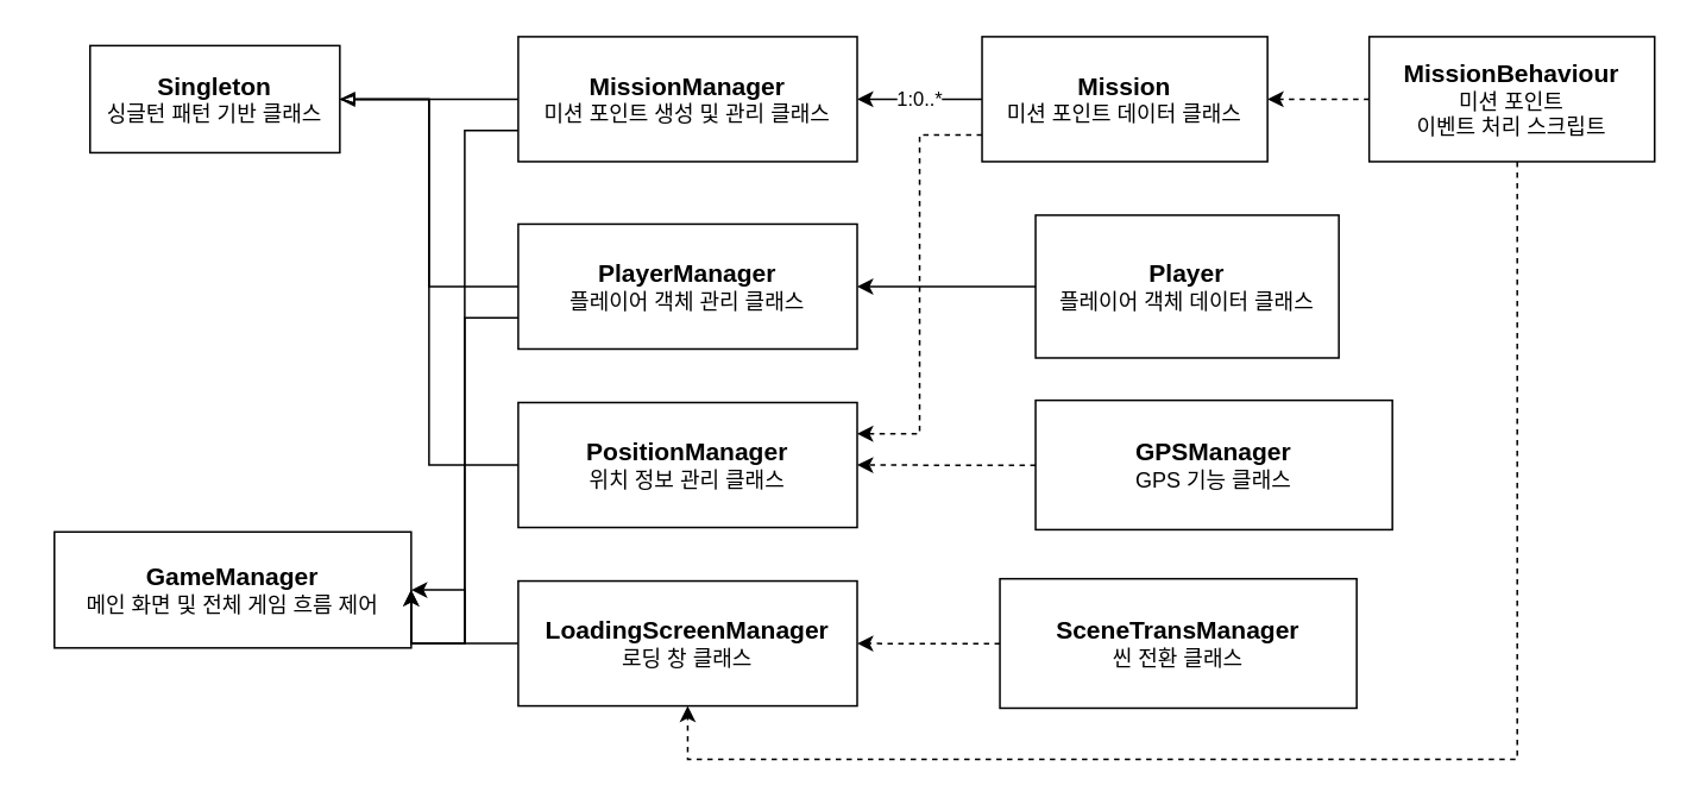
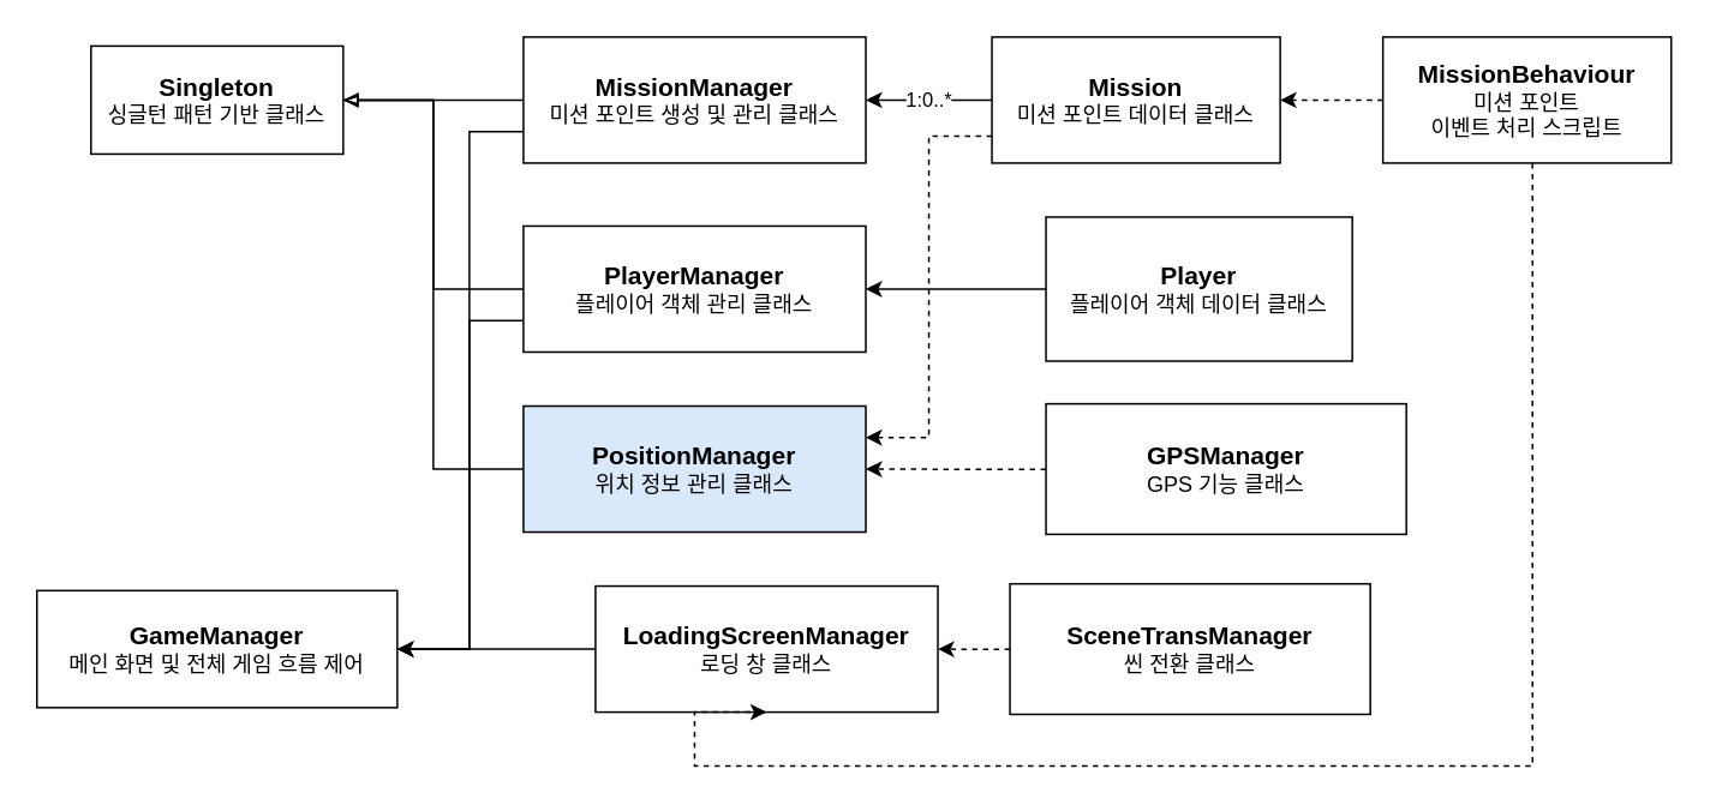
  <mxCell id="0" />
  <mxCell id="1" parent="0" />
- <mxCell id="2" value="&lt;font style=&quot;font-size: 14px;&quot;&gt;&lt;b&gt;GameManager&lt;br&gt;&lt;/b&gt;&lt;/font&gt;메인 화면 및 전체 게임 흐름 제어" style="rounded=0;whiteSpace=wrap;html=1;" parent="1" vertex="1"><mxGeometry x="30" y="297.5" width="200" height="65" as="geometry" /></mxCell>
+ <mxCell id="2" value="&lt;font style=&quot;font-size: 14px;&quot;&gt;&lt;b&gt;GameManager&lt;br&gt;&lt;/b&gt;&lt;/font&gt;메인 화면 및 전체 게임 흐름 제어" style="rounded=0;whiteSpace=wrap;html=1;" parent="1" vertex="1"><mxGeometry x="20" y="327.5" width="200" height="65" as="geometry" /></mxCell>
  <mxCell id="3" value="&lt;font style=&quot;font-size: 14px;&quot;&gt;&lt;b&gt;Singleton&lt;br&gt;&lt;/b&gt;&lt;/font&gt;싱글턴 패턴 기반 클래스" style="rounded=0;whiteSpace=wrap;html=1;" parent="1" vertex="1"><mxGeometry x="50" y="25" width="140" height="60" as="geometry" /></mxCell>
  <mxCell id="4" style="edgeStyle=orthogonalEdgeStyle;rounded=0;orthogonalLoop=1;jettySize=auto;html=1;entryX=1;entryY=0.5;entryDx=0;entryDy=0;endArrow=blockThin;endFill=0;" parent="1" source="6" target="3" edge="1"><mxGeometry relative="1" as="geometry" /></mxCell>
  <mxCell id="5" style="edgeStyle=orthogonalEdgeStyle;rounded=0;orthogonalLoop=1;jettySize=auto;html=1;exitX=0;exitY=0.75;exitDx=0;exitDy=0;entryX=1;entryY=0.5;entryDx=0;entryDy=0;" parent="1" source="6" target="2" edge="1"><mxGeometry relative="1" as="geometry"><Array as="points"><mxPoint x="260" y="73" /><mxPoint x="260" y="360" /></Array></mxGeometry></mxCell>
  <mxCell id="6" value="&lt;font style=&quot;font-size: 14px;&quot;&gt;&lt;b&gt;MissionManager&lt;br&gt;&lt;/b&gt;&lt;/font&gt;미션 포인트 생성 및 관리 클래스" style="rounded=0;whiteSpace=wrap;html=1;" parent="1" vertex="1"><mxGeometry x="290" y="20" width="190" height="70" as="geometry" /></mxCell>
  <mxCell id="7" style="edgeStyle=orthogonalEdgeStyle;rounded=0;orthogonalLoop=1;jettySize=auto;html=1;entryX=1;entryY=0.5;entryDx=0;entryDy=0;endArrow=blockThin;endFill=0;" parent="1" source="9" target="3" edge="1"><mxGeometry relative="1" as="geometry" /></mxCell>
  <mxCell id="8" style="edgeStyle=orthogonalEdgeStyle;rounded=0;orthogonalLoop=1;jettySize=auto;html=1;exitX=0;exitY=0.75;exitDx=0;exitDy=0;entryX=1;entryY=0.5;entryDx=0;entryDy=0;" parent="1" source="9" target="2" edge="1"><mxGeometry relative="1" as="geometry"><Array as="points"><mxPoint x="260" y="177" /><mxPoint x="260" y="360" /></Array></mxGeometry></mxCell>
  <mxCell id="9" value="&lt;font style=&quot;font-size: 14px;&quot;&gt;&lt;b&gt;PlayerManager&lt;br&gt;&lt;/b&gt;&lt;/font&gt;플레이어 객체 관리 클래스" style="rounded=0;whiteSpace=wrap;html=1;" parent="1" vertex="1"><mxGeometry x="290" y="125" width="190" height="70" as="geometry" /></mxCell>
  <mxCell id="10" style="edgeStyle=orthogonalEdgeStyle;rounded=0;orthogonalLoop=1;jettySize=auto;html=1;entryX=1;entryY=0.5;entryDx=0;entryDy=0;endArrow=block;endFill=0;" parent="1" source="11" target="3" edge="1"><mxGeometry relative="1" as="geometry" /></mxCell>
- <mxCell id="11" value="&lt;font style=&quot;font-size: 14px;&quot;&gt;&lt;b&gt;PositionManager&lt;br&gt;&lt;/b&gt;&lt;/font&gt;위치 정보 관리 클래스" style="rounded=0;whiteSpace=wrap;html=1;" parent="1" vertex="1"><mxGeometry x="290" y="225" width="190" height="70" as="geometry" /></mxCell>
+ <mxCell id="11" value="&lt;font style=&quot;font-size: 14px;&quot;&gt;&lt;b&gt;PositionManager&lt;br&gt;&lt;/b&gt;&lt;/font&gt;위치 정보 관리 클래스" style="rounded=0;whiteSpace=wrap;html=1;fillColor=#dae8fc;" parent="1" vertex="1"><mxGeometry x="290" y="225" width="190" height="70" as="geometry" /></mxCell>
  <mxCell id="12" style="edgeStyle=orthogonalEdgeStyle;rounded=0;orthogonalLoop=1;jettySize=auto;html=1;entryX=1;entryY=0.5;entryDx=0;entryDy=0;" parent="1" source="13" target="2" edge="1"><mxGeometry relative="1" as="geometry" /></mxCell>
- <mxCell id="13" value="&lt;font style=&quot;font-size: 14px;&quot;&gt;&lt;b&gt;LoadingScreenManager&lt;br&gt;&lt;/b&gt;&lt;/font&gt;로딩 창 클래스" style="rounded=0;whiteSpace=wrap;html=1;" parent="1" vertex="1"><mxGeometry x="290" y="325" width="190" height="70" as="geometry" /></mxCell>
+ <mxCell id="13" value="&lt;font style=&quot;font-size: 14px;&quot;&gt;&lt;b&gt;LoadingScreenManager&lt;br&gt;&lt;/b&gt;&lt;/font&gt;로딩 창 클래스" style="rounded=0;whiteSpace=wrap;html=1;" parent="1" vertex="1"><mxGeometry x="330" y="325" width="190" height="70" as="geometry" /></mxCell>
  <mxCell id="14" value="1:0..*" style="edgeStyle=orthogonalEdgeStyle;rounded=0;orthogonalLoop=1;jettySize=auto;html=1;entryX=1;entryY=0.5;entryDx=0;entryDy=0;" parent="1" source="16" target="6" edge="1"><mxGeometry relative="1" as="geometry" /></mxCell>
  <mxCell id="15" style="edgeStyle=orthogonalEdgeStyle;rounded=0;orthogonalLoop=1;jettySize=auto;html=1;entryX=1;entryY=0.25;entryDx=0;entryDy=0;dashed=1;" edge="1" parent="1" source="16" target="11"><mxGeometry relative="1" as="geometry"><Array as="points"><mxPoint x="515" y="75" /><mxPoint x="515" y="243" /></Array></mxGeometry></mxCell>
  <mxCell id="16" value="&lt;font style=&quot;font-size: 14px;&quot;&gt;&lt;b&gt;Mission&lt;br&gt;&lt;/b&gt;&lt;/font&gt;미션 포인트 데이터 클래스" style="rounded=0;whiteSpace=wrap;html=1;" parent="1" vertex="1"><mxGeometry x="550" y="20" width="160" height="70" as="geometry" /></mxCell>
  <mxCell id="17" style="edgeStyle=orthogonalEdgeStyle;rounded=0;orthogonalLoop=1;jettySize=auto;html=1;entryX=1;entryY=0.5;entryDx=0;entryDy=0;dashed=1;" parent="1" source="19" target="16" edge="1"><mxGeometry relative="1" as="geometry" /></mxCell>
  <mxCell id="18" style="edgeStyle=orthogonalEdgeStyle;rounded=0;orthogonalLoop=1;jettySize=auto;html=1;entryX=0.5;entryY=1;entryDx=0;entryDy=0;dashed=1;" edge="1" parent="1" source="19" target="13"><mxGeometry relative="1" as="geometry"><Array as="points"><mxPoint x="850" y="425" /><mxPoint x="385" y="425" /></Array></mxGeometry></mxCell>
  <mxCell id="19" value="&lt;font style=&quot;font-size: 14px;&quot;&gt;&lt;b&gt;MissionBehaviour&lt;br&gt;&lt;/b&gt;&lt;/font&gt;미션 포인트&lt;br&gt;이벤트 처리 스크립트" style="rounded=0;whiteSpace=wrap;html=1;" parent="1" vertex="1"><mxGeometry x="767" y="20" width="160" height="70" as="geometry" /></mxCell>
  <mxCell id="20" style="edgeStyle=orthogonalEdgeStyle;rounded=0;orthogonalLoop=1;jettySize=auto;html=1;entryX=1;entryY=0.5;entryDx=0;entryDy=0;dashed=1;" parent="1" source="21" target="13" edge="1"><mxGeometry relative="1" as="geometry" /></mxCell>
  <mxCell id="21" value="&lt;font style=&quot;font-size: 14px;&quot;&gt;&lt;b&gt;SceneTransManager&lt;br&gt;&lt;/b&gt;&lt;/font&gt;씬 전환 클래스" style="rounded=0;whiteSpace=wrap;html=1;" parent="1" vertex="1"><mxGeometry x="560" y="323.75" width="200" height="72.5" as="geometry" /></mxCell>
  <mxCell id="22" style="edgeStyle=orthogonalEdgeStyle;rounded=0;orthogonalLoop=1;jettySize=auto;html=1;entryX=1;entryY=0.5;entryDx=0;entryDy=0;dashed=1;" parent="1" source="23" target="11" edge="1"><mxGeometry relative="1" as="geometry" /></mxCell>
  <mxCell id="23" value="&lt;font style=&quot;font-size: 14px;&quot;&gt;&lt;b&gt;GPSManager&lt;br&gt;&lt;/b&gt;&lt;/font&gt;GPS 기능 클래스" style="rounded=0;whiteSpace=wrap;html=1;" parent="1" vertex="1"><mxGeometry x="580" y="223.75" width="200" height="72.5" as="geometry" /></mxCell>
  <mxCell id="24" style="edgeStyle=orthogonalEdgeStyle;rounded=0;orthogonalLoop=1;jettySize=auto;html=1;" parent="1" source="25" edge="1"><mxGeometry relative="1" as="geometry"><mxPoint x="480" y="160" as="targetPoint" /></mxGeometry></mxCell>
  <mxCell id="25" value="&lt;font style=&quot;font-size: 14px;&quot;&gt;&lt;b&gt;Player&lt;br&gt;&lt;/b&gt;&lt;/font&gt;플레이어 객체 데이터 클래스" style="rounded=0;whiteSpace=wrap;html=1;" parent="1" vertex="1"><mxGeometry x="580" y="120" width="170" height="80" as="geometry" /></mxCell>
